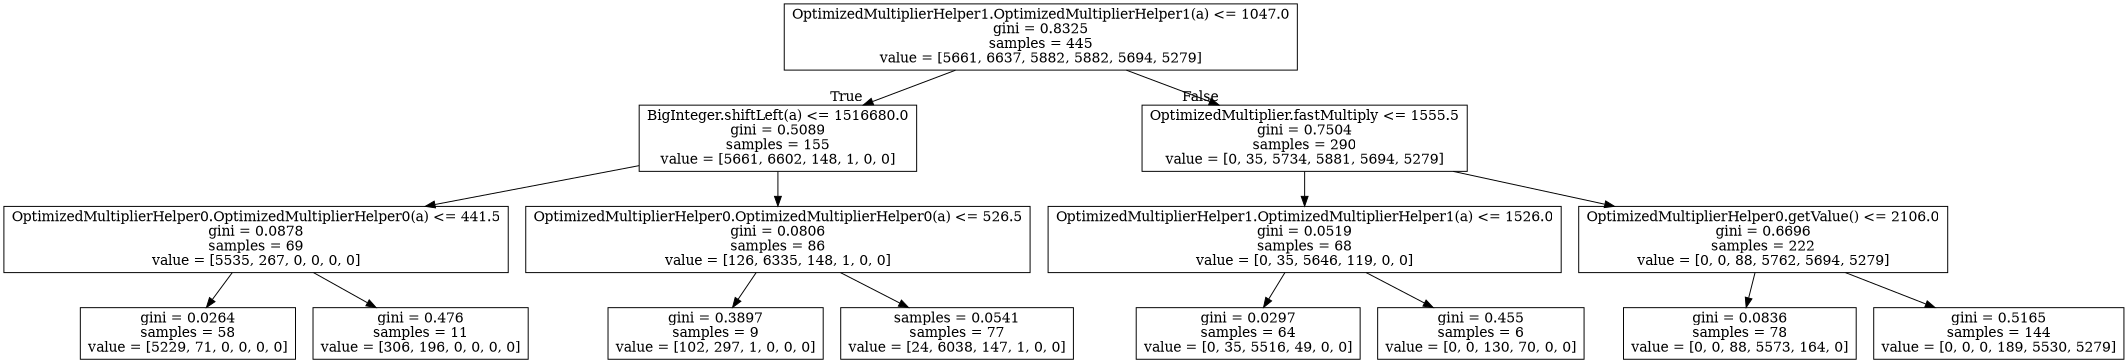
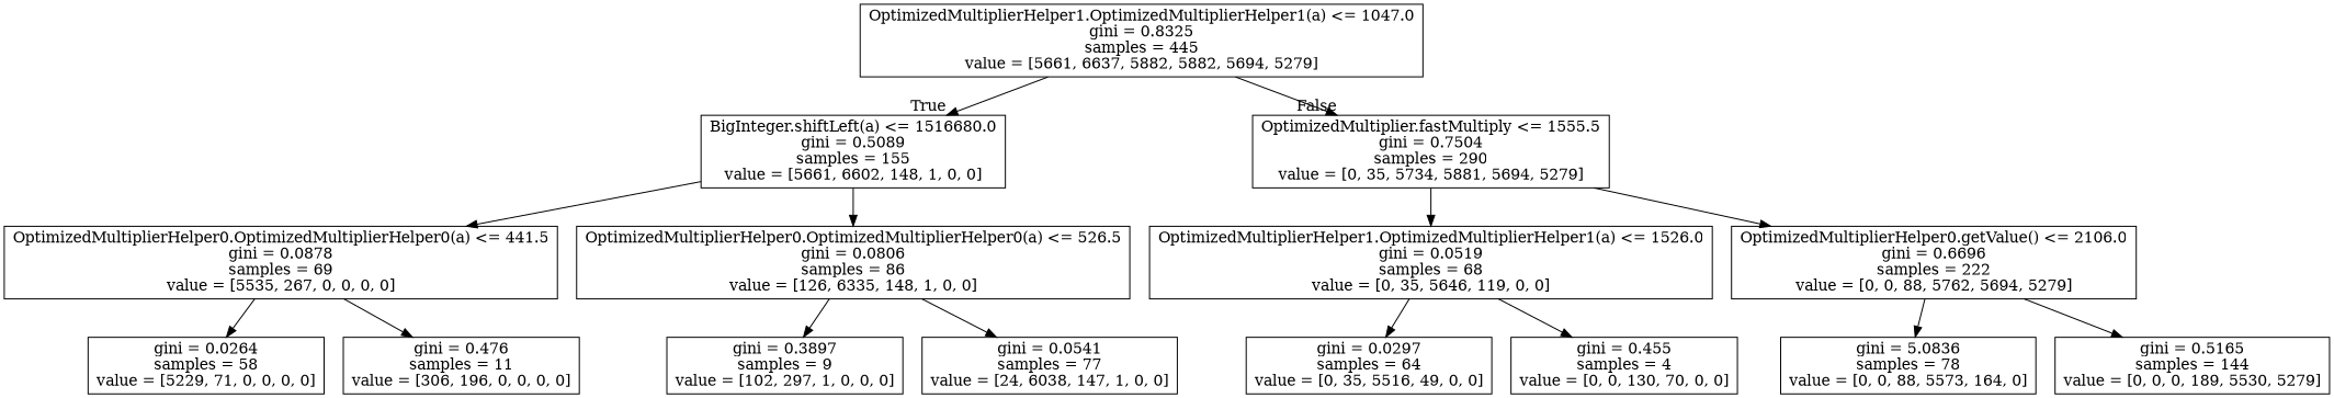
  digraph {
    node [shape=box]
    n1 [label="OptimizedMultiplierHelper1.OptimizedMultiplierHelper1(a) <= 1047.0\ngini = 0.8325\nsamples = 445\nvalue = [5661, 6637, 5882, 5882, 5694, 5279]"]
    n2 [label="BigInteger.shiftLeft(a) <= 1516680.0\ngini = 0.5089\nsamples = 155\nvalue = [5661, 6602, 148, 1, 0, 0]"]
    n3 [label="OptimizedMultiplier.fastMultiply <= 1555.5\ngini = 0.7504\nsamples = 290\nvalue = [0, 35, 5734, 5881, 5694, 5279]"]
    n4 [label="OptimizedMultiplierHelper0.OptimizedMultiplierHelper0(a) <= 441.5\ngini = 0.0878\nsamples = 69\nvalue = [5535, 267, 0, 0, 0, 0]"]
    n5 [label="OptimizedMultiplierHelper0.OptimizedMultiplierHelper0(a) <= 526.5\ngini = 0.0806\nsamples = 86\nvalue = [126, 6335, 148, 1, 0, 0]"]
    n6 [label="OptimizedMultiplierHelper1.OptimizedMultiplierHelper1(a) <= 1526.0\ngini = 0.0519\nsamples = 68\nvalue = [0, 35, 5646, 119, 0, 0]"]
    n7 [label="OptimizedMultiplierHelper0.getValue() <= 2106.0\ngini = 0.6696\nsamples = 222\nvalue = [0, 0, 88, 5762, 5694, 5279]"]
    n8 [label="gini = 0.0264\nsamples = 58\nvalue = [5229, 71, 0, 0, 0, 0]"]
    n9 [label="gini = 0.476\nsamples = 11\nvalue = [306, 196, 0, 0, 0, 0]"]
    n10 [label="gini = 0.3897\nsamples = 9\nvalue = [102, 297, 1, 0, 0, 0]"]
-   n11 [label="samples = 0.0541\nsamples = 77\nvalue = [24, 6038, 147, 1, 0, 0]"]
+   n11 [label="gini = 0.0541\nsamples = 77\nvalue = [24, 6038, 147, 1, 0, 0]"]
    n12 [label="gini = 0.0297\nsamples = 64\nvalue = [0, 35, 5516, 49, 0, 0]"]
-   n13 [label="gini = 0.455\nsamples = 6\nvalue = [0, 0, 130, 70, 0, 0]"]
-   n14 [label="gini = 0.0836\nsamples = 78\nvalue = [0, 0, 88, 5573, 164, 0]"]
+   n13 [label="gini = 0.455\nsamples = 4\nvalue = [0, 0, 130, 70, 0, 0]"]
+   n14 [label="gini = 5.0836\nsamples = 78\nvalue = [0, 0, 88, 5573, 164, 0]"]
    n15 [label="gini = 0.5165\nsamples = 144\nvalue = [0, 0, 0, 189, 5530, 5279]"]
    n1 -> n2 [headlabel=True labelangle=45 labeldistance=2.5]
    n1 -> n3 [headlabel=False labelangle=-45 labeldistance=2.5]
    n2 -> n4
    n2 -> n5
    n3 -> n6
    n3 -> n7
    n4 -> n8
    n4 -> n9
    n5 -> n10
    n5 -> n11
    n6 -> n12
    n6 -> n13
    n7 -> n14
    n7 -> n15
  }
